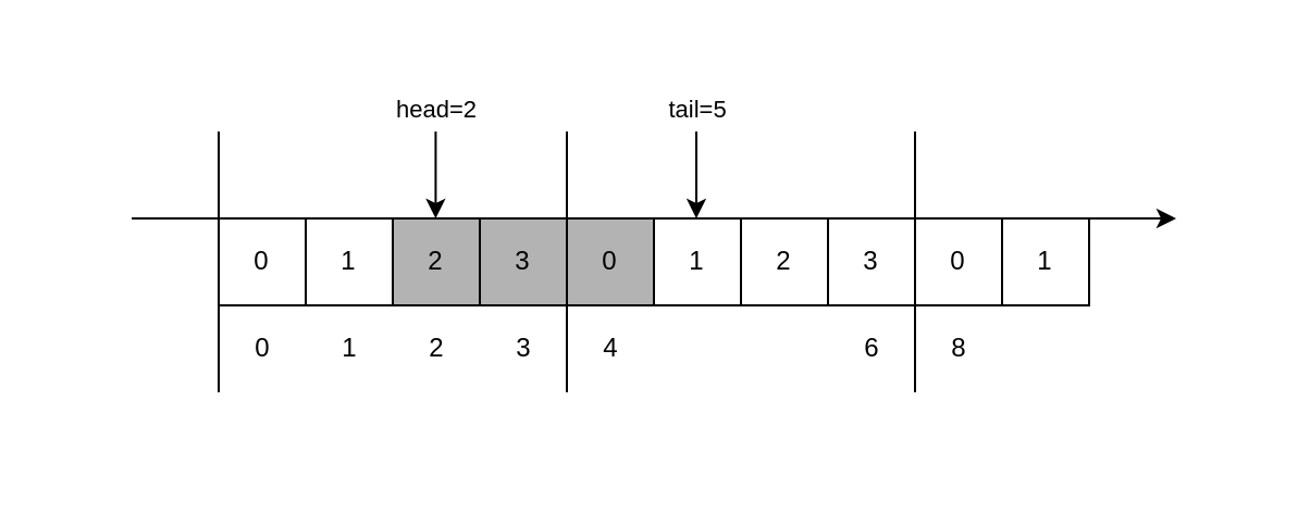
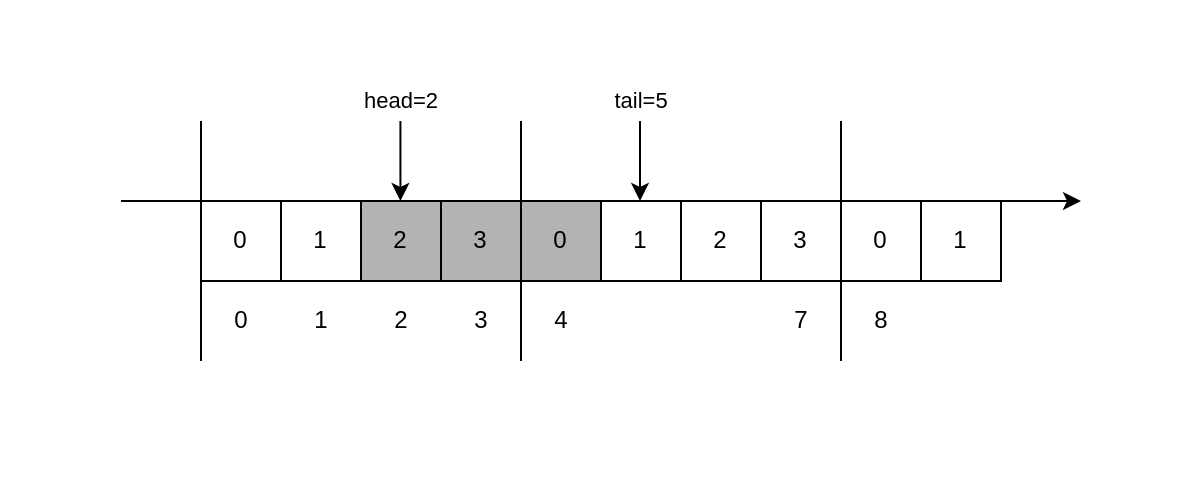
  <mxCell id="0" />
  <mxCell id="1" parent="0" />
  <mxCell id="2" value="" style="rounded=0;whiteSpace=wrap;html=1;strokeColor=none;" vertex="1" parent="1"><mxGeometry x="20" width="560" height="200" as="geometry" y="20" /></mxCell>
  <mxCell id="3" value="0" style="whiteSpace=wrap;html=1;aspect=fixed;" parent="1" vertex="1"><mxGeometry x="100" y="100" width="40" height="40" as="geometry" /></mxCell>
  <mxCell id="4" value="1" style="whiteSpace=wrap;html=1;aspect=fixed;" parent="1" vertex="1"><mxGeometry x="140" y="100" width="40" height="40" as="geometry" /></mxCell>
  <mxCell id="5" value="2" style="whiteSpace=wrap;html=1;aspect=fixed;fillColor=#B3B3B3;" parent="1" vertex="1"><mxGeometry x="180" y="100" width="40" height="40" as="geometry" /></mxCell>
  <mxCell id="6" value="3" style="whiteSpace=wrap;html=1;aspect=fixed;fillColor=#B3B3B3;" parent="1" vertex="1"><mxGeometry x="220" y="100" width="40" height="40" as="geometry" /></mxCell>
  <mxCell id="7" value="0" style="whiteSpace=wrap;html=1;aspect=fixed;fillColor=#B3B3B3;" parent="1" vertex="1"><mxGeometry x="260" y="100" width="40" height="40" as="geometry" /></mxCell>
  <mxCell id="8" value="" style="endArrow=classic;html=1;exitX=0;exitY=0;exitDx=0;exitDy=0;" parent="1" edge="1"><mxGeometry width="50" height="50" relative="1" as="geometry"><mxPoint x="60" y="100" as="sourcePoint" /><mxPoint x="540" y="100" as="targetPoint" /></mxGeometry></mxCell>
  <mxCell id="9" value="1" style="whiteSpace=wrap;html=1;aspect=fixed;fillColor=#FFFFFF;" parent="1" vertex="1"><mxGeometry x="300" y="100" width="40" height="40" as="geometry" /></mxCell>
  <mxCell id="10" value="2" style="whiteSpace=wrap;html=1;aspect=fixed;" parent="1" vertex="1"><mxGeometry x="340" y="100" width="40" height="40" as="geometry" /></mxCell>
  <mxCell id="11" value="3" style="whiteSpace=wrap;html=1;aspect=fixed;" parent="1" vertex="1"><mxGeometry x="380" y="100" width="40" height="40" as="geometry" /></mxCell>
  <mxCell id="12" value="0" style="whiteSpace=wrap;html=1;aspect=fixed;" parent="1" vertex="1"><mxGeometry x="420" y="100" width="40" height="40" as="geometry" /></mxCell>
  <mxCell id="13" value="1" style="whiteSpace=wrap;html=1;aspect=fixed;" parent="1" vertex="1"><mxGeometry x="460" y="100" width="40" height="40" as="geometry" /></mxCell>
  <mxCell id="14" value="head=2" style="endArrow=classic;html=1;" parent="1" edge="1"><mxGeometry x="-1" y="-10" width="50" height="50" relative="1" as="geometry"><mxPoint x="199.71" y="60" as="sourcePoint" /><mxPoint x="199.71" y="100" as="targetPoint" /><mxPoint x="10" y="-10" as="offset" /></mxGeometry></mxCell>
  <mxCell id="15" value="tail=5" style="endArrow=classic;html=1;" parent="1" edge="1"><mxGeometry x="-1" y="-10" width="50" height="50" relative="1" as="geometry"><mxPoint x="319.5" y="60" as="sourcePoint" /><mxPoint x="319.5" y="100" as="targetPoint" /><mxPoint x="10" y="-10" as="offset" /></mxGeometry></mxCell>
  <mxCell id="16" value="" style="endArrow=none;html=1;" parent="1" edge="1"><mxGeometry width="50" height="50" relative="1" as="geometry"><mxPoint x="260" y="180" as="sourcePoint" /><mxPoint x="260" y="60" as="targetPoint" /></mxGeometry></mxCell>
  <mxCell id="17" value="" style="endArrow=none;html=1;" parent="1" edge="1"><mxGeometry width="50" height="50" relative="1" as="geometry"><mxPoint x="100" y="180" as="sourcePoint" /><mxPoint x="100" y="60" as="targetPoint" /></mxGeometry></mxCell>
  <mxCell id="18" value="" style="endArrow=none;html=1;" parent="1" edge="1"><mxGeometry width="50" height="50" relative="1" as="geometry"><mxPoint x="420" y="180" as="sourcePoint" /><mxPoint x="420" y="60" as="targetPoint" /></mxGeometry></mxCell>
  <mxCell id="19" value="0" style="text;html=1;align=center;verticalAlign=middle;resizable=0;points=[];autosize=1;" parent="1" vertex="1"><mxGeometry x="110" y="150" width="20" height="20" as="geometry" /></mxCell>
  <mxCell id="20" value="1" style="text;html=1;align=center;verticalAlign=middle;resizable=0;points=[];autosize=1;" parent="1" vertex="1"><mxGeometry x="150" y="150" width="20" height="20" as="geometry" /></mxCell>
  <mxCell id="21" value="2" style="text;html=1;align=center;verticalAlign=middle;resizable=0;points=[];autosize=1;" parent="1" vertex="1"><mxGeometry x="190" y="150" width="20" height="20" as="geometry" /></mxCell>
  <mxCell id="22" value="3" style="text;html=1;align=center;verticalAlign=middle;resizable=0;points=[];autosize=1;" parent="1" vertex="1"><mxGeometry x="230" y="150" width="20" height="20" as="geometry" /></mxCell>
  <mxCell id="23" value="4" style="text;html=1;align=center;verticalAlign=middle;resizable=0;points=[];autosize=1;" parent="1" vertex="1"><mxGeometry x="270" y="150" width="20" height="20" as="geometry" /></mxCell>
- <mxCell id="24" value="6" style="text;html=1;align=center;verticalAlign=middle;resizable=0;points=[];autosize=1;" parent="1" vertex="1"><mxGeometry x="390" y="150" width="20" height="20" as="geometry" /></mxCell>
+ <mxCell id="24" value="7" style="text;html=1;align=center;verticalAlign=middle;resizable=0;points=[];autosize=1;" parent="1" vertex="1"><mxGeometry x="390" y="150" width="20" height="20" as="geometry" /></mxCell>
  <mxCell id="25" value="8" style="text;html=1;align=center;verticalAlign=middle;resizable=0;points=[];autosize=1;" parent="1" vertex="1"><mxGeometry x="430" y="150" width="20" height="20" as="geometry" /></mxCell>
